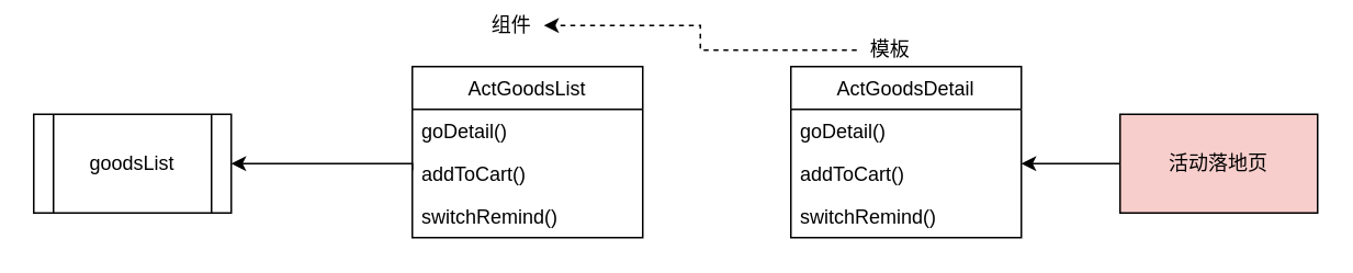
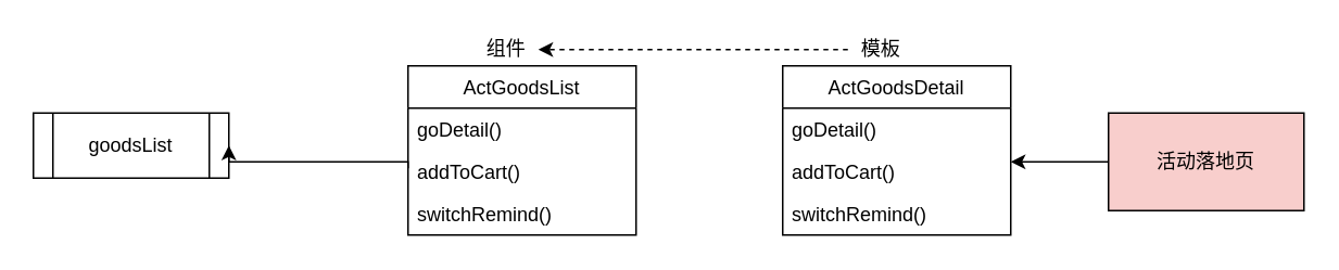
  <mxCell id="0" />
  <mxCell id="1" parent="0" />
- <mxCell id="2" value="goodsList" style="shape=process;whiteSpace=wrap;html=1;backgroundOutline=1;" parent="1" vertex="1"><mxGeometry x="20" y="69" width="120" height="60" as="geometry" /></mxCell>
+ <mxCell id="2" value="goodsList" style="shape=process;whiteSpace=wrap;html=1;backgroundOutline=1;" parent="1" vertex="1"><mxGeometry x="20" y="69" width="120" height="40" as="geometry" /></mxCell>
  <mxCell id="3" style="edgeStyle=orthogonalEdgeStyle;rounded=0;orthogonalLoop=1;jettySize=auto;html=1;entryX=1;entryY=0.269;entryDx=0;entryDy=0;entryPerimeter=0;" edge="1" parent="1" source="4" target="10"><mxGeometry relative="1" as="geometry" /></mxCell>
  <mxCell id="4" value="活动落地页" style="rounded=0;whiteSpace=wrap;html=1;fillColor=#f8cecc;" parent="1" vertex="1"><mxGeometry x="680" y="69" width="120" height="60" as="geometry" /></mxCell>
- <mxCell id="5" value="组件" style="text;html=1;align=center;verticalAlign=middle;resizable=0;points=[];autosize=1;" parent="1" vertex="1"><mxGeometry x="290" y="5" width="40" height="20" as="geometry" /></mxCell>
+ <mxCell id="5" value="组件" style="text;html=1;align=center;verticalAlign=middle;resizable=0;points=[];autosize=1;" parent="1" vertex="1"><mxGeometry x="290" y="20" width="40" height="20" as="geometry" /></mxCell>
  <mxCell id="6" style="edgeStyle=orthogonalEdgeStyle;rounded=0;orthogonalLoop=1;jettySize=auto;html=1;dashed=1;" parent="1" source="7" target="5" edge="1"><mxGeometry relative="1" as="geometry" /></mxCell>
  <mxCell id="7" value="模板" style="text;html=1;align=center;verticalAlign=middle;resizable=0;points=[];autosize=1;" parent="1" vertex="1"><mxGeometry x="520" y="20" width="40" height="20" as="geometry" /></mxCell>
  <mxCell id="8" value="ActGoodsDetail" style="swimlane;fontStyle=0;childLayout=stackLayout;horizontal=1;startSize=26;fillColor=none;horizontalStack=0;resizeParent=1;resizeParentMax=0;resizeLast=0;collapsible=1;marginBottom=0;" parent="1" vertex="1"><mxGeometry x="480" y="40" width="140" height="104" as="geometry"><mxRectangle x="414" y="90" width="120" height="26" as="alternateBounds" /></mxGeometry></mxCell>
  <mxCell id="9" value="goDetail()" style="text;strokeColor=none;fillColor=none;align=left;verticalAlign=top;spacingLeft=4;spacingRight=4;overflow=hidden;rotatable=0;points=[[0,0.5],[1,0.5]];portConstraint=eastwest;" parent="8" vertex="1"><mxGeometry y="26" width="140" height="26" as="geometry" /></mxCell>
  <mxCell id="10" value="addToCart()" style="text;strokeColor=none;fillColor=none;align=left;verticalAlign=top;spacingLeft=4;spacingRight=4;overflow=hidden;rotatable=0;points=[[0,0.5],[1,0.5]];portConstraint=eastwest;" parent="8" vertex="1"><mxGeometry y="52" width="140" height="26" as="geometry" /></mxCell>
  <mxCell id="11" value="switchRemind()" style="text;strokeColor=none;fillColor=none;align=left;verticalAlign=top;spacingLeft=4;spacingRight=4;overflow=hidden;rotatable=0;points=[[0,0.5],[1,0.5]];portConstraint=eastwest;" parent="8" vertex="1"><mxGeometry y="78" width="140" height="26" as="geometry" /></mxCell>
  <mxCell id="12" value="ActGoodsList" style="swimlane;fontStyle=0;childLayout=stackLayout;horizontal=1;startSize=26;fillColor=none;horizontalStack=0;resizeParent=1;resizeParentMax=0;resizeLast=0;collapsible=1;marginBottom=0;" vertex="1" parent="1"><mxGeometry x="250" y="40" width="140" height="104" as="geometry"><mxRectangle x="414" y="90" width="120" height="26" as="alternateBounds" /></mxGeometry></mxCell>
  <mxCell id="13" value="goDetail()" style="text;strokeColor=none;fillColor=none;align=left;verticalAlign=top;spacingLeft=4;spacingRight=4;overflow=hidden;rotatable=0;points=[[0,0.5],[1,0.5]];portConstraint=eastwest;" vertex="1" parent="12"><mxGeometry y="26" width="140" height="26" as="geometry" /></mxCell>
  <mxCell id="14" value="addToCart()" style="text;strokeColor=none;fillColor=none;align=left;verticalAlign=top;spacingLeft=4;spacingRight=4;overflow=hidden;rotatable=0;points=[[0,0.5],[1,0.5]];portConstraint=eastwest;" vertex="1" parent="12"><mxGeometry y="52" width="140" height="26" as="geometry" /></mxCell>
  <mxCell id="15" value="switchRemind()" style="text;strokeColor=none;fillColor=none;align=left;verticalAlign=top;spacingLeft=4;spacingRight=4;overflow=hidden;rotatable=0;points=[[0,0.5],[1,0.5]];portConstraint=eastwest;" vertex="1" parent="12"><mxGeometry y="78" width="140" height="26" as="geometry" /></mxCell>
  <mxCell id="16" style="edgeStyle=orthogonalEdgeStyle;rounded=0;orthogonalLoop=1;jettySize=auto;html=1;exitX=0;exitY=0.5;exitDx=0;exitDy=0;entryX=1;entryY=0.5;entryDx=0;entryDy=0;" edge="1" parent="1" target="2"><mxGeometry relative="1" as="geometry"><mxPoint x="250" y="103" as="sourcePoint" /><mxPoint x="150" y="96" as="targetPoint" /><Array as="points"><mxPoint x="250" y="99" /></Array></mxGeometry></mxCell>
